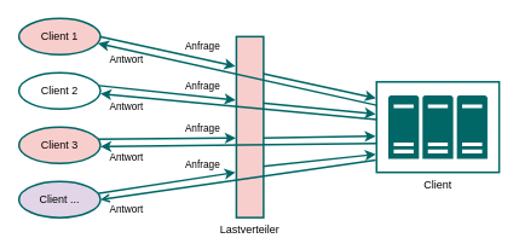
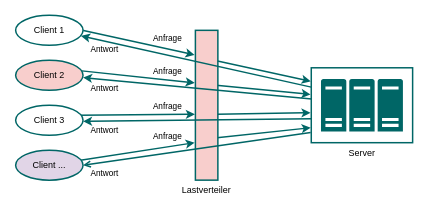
  <mxCell id="0" />
  <mxCell id="1" parent="0" />
  <mxCell id="2" value="" style="endArrow=classic;html=1;rounded=0;strokeColor=#006666;strokeWidth=2;" edge="1" parent="1"><mxGeometry width="50" height="50" relative="1" as="geometry"><mxPoint x="106.534" y="213.47" as="sourcePoint" /><mxPoint x="259" y="190" as="targetPoint" /></mxGeometry></mxCell>
  <mxCell id="3" value="" style="endArrow=classic;html=1;rounded=0;strokeColor=#006666;strokeWidth=2;entryX=-0.121;entryY=0.585;entryDx=0;entryDy=0;entryPerimeter=0;" edge="1" parent="1"><mxGeometry width="50" height="50" relative="1" as="geometry"><mxPoint x="289" y="152" as="sourcePoint" /><mxPoint x="413.69" y="150" as="targetPoint" /></mxGeometry></mxCell>
  <mxCell id="4" value="" style="endArrow=classic;html=1;rounded=0;strokeColor=#006666;strokeWidth=2;exitX=0.957;exitY=0.467;exitDx=0;exitDy=0;exitPerimeter=0;" edge="1" parent="1"><mxGeometry width="50" height="50" relative="1" as="geometry"><mxPoint x="287.71" y="113.42" as="sourcePoint" /><mxPoint x="413.69" y="125.508" as="targetPoint" /></mxGeometry></mxCell>
  <mxCell id="5" value="" style="endArrow=classic;html=1;rounded=0;strokeColor=#006666;strokeWidth=2;entryX=-0.102;entryY=0.28;entryDx=0;entryDy=0;entryPerimeter=0;exitX=0.965;exitY=0.31;exitDx=0;exitDy=0;exitPerimeter=0;" edge="1" parent="1"><mxGeometry width="50" height="50" relative="1" as="geometry"><mxPoint x="287.95" y="80.6" as="sourcePoint" /><mxPoint x="413.94" y="108" as="targetPoint" /></mxGeometry></mxCell>
  <mxCell id="6" value="" style="endArrow=classic;html=1;rounded=0;strokeColor=#006666;strokeWidth=2;exitX=0.957;exitY=0.717;exitDx=0;exitDy=0;exitPerimeter=0;entryX=-0.035;entryY=0.8;entryDx=0;entryDy=0;entryPerimeter=0;" edge="1" parent="1" source="12"><mxGeometry width="50" height="50" relative="1" as="geometry"><mxPoint x="292.95" y="186.42" as="sourcePoint" /><mxPoint x="413.954" y="170" as="targetPoint" /></mxGeometry></mxCell>
- <mxCell id="7" value="Client" style="rounded=0;whiteSpace=wrap;html=1;strokeWidth=2;strokeColor=#006666;verticalAlign=top;spacing=2;labelPosition=center;verticalLabelPosition=bottom;align=center;" vertex="1" parent="1"><mxGeometry x="414.69" y="90" width="135.31" height="100" as="geometry" /></mxCell>
+ <mxCell id="7" value="Server" style="rounded=0;whiteSpace=wrap;html=1;strokeWidth=2;strokeColor=#006666;verticalAlign=top;spacing=2;labelPosition=center;verticalLabelPosition=bottom;align=center;" vertex="1" parent="1"><mxGeometry x="414.69" y="90" width="135.31" height="100" as="geometry" /></mxCell>
  <mxCell id="8" value="Client ..." style="ellipse;whiteSpace=wrap;html=1;strokeWidth=2;strokeColor=#006666;fillColor=#e1d5e7;" vertex="1" parent="1"><mxGeometry x="20" y="200" width="90" height="40" as="geometry" /></mxCell>
  <mxCell id="9" value="" style="sketch=0;aspect=fixed;pointerEvents=1;shadow=0;dashed=0;html=1;strokeColor=none;labelPosition=center;verticalLabelPosition=bottom;verticalAlign=top;align=center;fillColor=#006666;shape=mxgraph.mscae.enterprise.server_farm" vertex="1" parent="1"><mxGeometry x="427.66" y="105" width="109.38" height="70" as="geometry" /></mxCell>
  <mxCell id="10" value="" style="endArrow=classic;html=1;rounded=0;strokeColor=#006666;strokeWidth=2;entryX=-0.102;entryY=0.28;entryDx=0;entryDy=0;entryPerimeter=0;exitX=1;exitY=0.5;exitDx=0;exitDy=0;" edge="1" parent="1"><mxGeometry width="50" height="50" relative="1" as="geometry"><mxPoint x="109" y="40" as="sourcePoint" /><mxPoint x="258.94" y="72.8" as="targetPoint" /></mxGeometry></mxCell>
- <mxCell id="11" value="Client 1" style="ellipse;whiteSpace=wrap;html=1;strokeWidth=2;strokeColor=#006666;fillColor=#f8cecc;" vertex="1" parent="1"><mxGeometry x="20" y="20" width="90" height="40" as="geometry" /></mxCell>
+ <mxCell id="11" value="Client 1" style="ellipse;whiteSpace=wrap;html=1;strokeWidth=2;strokeColor=#006666;" vertex="1" parent="1"><mxGeometry x="20" y="20" width="90" height="40" as="geometry" /></mxCell>
  <mxCell id="12" value="Lastverteiler" style="rounded=0;whiteSpace=wrap;html=1;labelPosition=center;verticalLabelPosition=bottom;align=center;verticalAlign=top;strokeWidth=2;strokeColor=#006666;fillColor=#f8cecc;" vertex="1" parent="1"><mxGeometry x="260" y="40" width="30" height="200" as="geometry" /></mxCell>
  <mxCell id="13" value="" style="endArrow=classic;html=1;rounded=0;strokeColor=#006666;strokeWidth=2;entryX=0.97;entryY=0.687;entryDx=0;entryDy=0;entryPerimeter=0;" edge="1" parent="1" target="11"><mxGeometry width="50" height="50" relative="1" as="geometry"><mxPoint x="414.69" y="115.83" as="sourcePoint" /><mxPoint x="110" y="42" as="targetPoint" /></mxGeometry></mxCell>
  <mxCell id="14" value="" style="endArrow=classic;html=1;rounded=0;strokeColor=#006666;strokeWidth=2;exitX=0.889;exitY=0.328;exitDx=0;exitDy=0;exitPerimeter=0;entryX=0;entryY=0.462;entryDx=0;entryDy=0;entryPerimeter=0;" edge="1" parent="1"><mxGeometry width="50" height="50" relative="1" as="geometry"><mxPoint x="99.01" y="93.12" as="sourcePoint" /><mxPoint x="259" y="110.12" as="targetPoint" /></mxGeometry></mxCell>
- <mxCell id="15" value="Client 2" style="ellipse;whiteSpace=wrap;html=1;strokeWidth=2;strokeColor=#006666;" vertex="1" parent="1"><mxGeometry x="20" y="80" width="90" height="40" as="geometry" /></mxCell>
+ <mxCell id="15" value="Client 2" style="ellipse;whiteSpace=wrap;html=1;strokeWidth=2;strokeColor=#006666;fillColor=#f8cecc;" vertex="1" parent="1"><mxGeometry x="20" y="80" width="90" height="40" as="geometry" /></mxCell>
  <mxCell id="16" value="" style="endArrow=classic;html=1;rounded=0;strokeColor=#006666;strokeWidth=2;exitX=-0.003;exitY=0.426;exitDx=0;exitDy=0;exitPerimeter=0;" edge="1" parent="1"><mxGeometry width="50" height="50" relative="1" as="geometry"><mxPoint x="415.284" y="131.6" as="sourcePoint" /><mxPoint x="110.041" y="103.108" as="targetPoint" /></mxGeometry></mxCell>
  <mxCell id="17" value="" style="endArrow=classic;html=1;rounded=0;strokeColor=#006666;strokeWidth=2;exitX=-0.012;exitY=0.659;exitDx=0;exitDy=0;exitPerimeter=0;" edge="1" parent="1"><mxGeometry width="50" height="50" relative="1" as="geometry"><mxPoint x="415.066" y="157.9" as="sourcePoint" /><mxPoint x="109.985" y="161.492" as="targetPoint" /></mxGeometry></mxCell>
  <mxCell id="18" value="" style="endArrow=open;html=1;rounded=0;strokeColor=#006666;strokeWidth=2;entryX=1;entryY=0.5;entryDx=0;entryDy=0;exitX=-0.006;exitY=0.863;exitDx=0;exitDy=0;exitPerimeter=0;" edge="1" parent="1" source="7" target="8"><mxGeometry width="50" height="50" relative="1" as="geometry"><mxPoint x="444.69" y="145.83" as="sourcePoint" /><mxPoint x="140" y="72" as="targetPoint" /></mxGeometry></mxCell>
  <mxCell id="19" value="" style="endArrow=classic;html=1;rounded=0;strokeColor=#006666;strokeWidth=2;exitX=0.926;exitY=0.338;exitDx=0;exitDy=0;exitPerimeter=0;entryX=-0.121;entryY=0.585;entryDx=0;entryDy=0;entryPerimeter=0;" edge="1" parent="1" source="20"><mxGeometry width="50" height="50" relative="1" as="geometry"><mxPoint x="112.19" y="153.76" as="sourcePoint" /><mxPoint x="259.37" y="152.1" as="targetPoint" /></mxGeometry></mxCell>
- <mxCell id="20" value="Client 3" style="ellipse;whiteSpace=wrap;html=1;strokeWidth=2;strokeColor=#006666;fillColor=#f8cecc;" vertex="1" parent="1"><mxGeometry x="20" y="140" width="90" height="40" as="geometry" /></mxCell>
+ <mxCell id="20" value="Client 3" style="ellipse;whiteSpace=wrap;html=1;strokeWidth=2;strokeColor=#006666;" vertex="1" parent="1"><mxGeometry x="20" y="140" width="90" height="40" as="geometry" /></mxCell>
  <mxCell id="21" value="Anfrage" style="text;html=1;align=center;verticalAlign=middle;whiteSpace=wrap;rounded=0;fontSize=11;" vertex="1" parent="1"><mxGeometry x="198" y="41" width="50" height="20" as="geometry" /></mxCell>
  <mxCell id="22" value="Anfrage" style="text;html=1;align=center;verticalAlign=middle;whiteSpace=wrap;rounded=0;fontSize=11;" vertex="1" parent="1"><mxGeometry x="198" y="85" width="50" height="20" as="geometry" /></mxCell>
  <mxCell id="23" value="Anfrage" style="text;html=1;align=center;verticalAlign=middle;whiteSpace=wrap;rounded=0;fontSize=11;" vertex="1" parent="1"><mxGeometry x="198" y="132" width="50" height="20" as="geometry" /></mxCell>
  <mxCell id="24" value="Anfrage" style="text;html=1;align=center;verticalAlign=middle;whiteSpace=wrap;rounded=0;fontSize=11;" vertex="1" parent="1"><mxGeometry x="198" y="172" width="50" height="20" as="geometry" /></mxCell>
  <mxCell id="25" value="Antwort" style="text;html=1;align=center;verticalAlign=middle;whiteSpace=wrap;rounded=0;fontSize=11;" vertex="1" parent="1"><mxGeometry x="114" y="56" width="50" height="20" as="geometry" /></mxCell>
  <mxCell id="26" value="Antwort" style="text;html=1;align=center;verticalAlign=middle;whiteSpace=wrap;rounded=0;fontSize=11;" vertex="1" parent="1"><mxGeometry x="114" y="164" width="50" height="20" as="geometry" /></mxCell>
  <mxCell id="27" value="Antwort" style="text;html=1;align=center;verticalAlign=middle;whiteSpace=wrap;rounded=0;fontSize=11;" vertex="1" parent="1"><mxGeometry x="114" y="107" width="50" height="20" as="geometry" /></mxCell>
  <mxCell id="28" value="Antwort" style="text;html=1;align=center;verticalAlign=middle;whiteSpace=wrap;rounded=0;fontSize=11;" vertex="1" parent="1"><mxGeometry x="114" y="221" width="50" height="20" as="geometry" /></mxCell>
